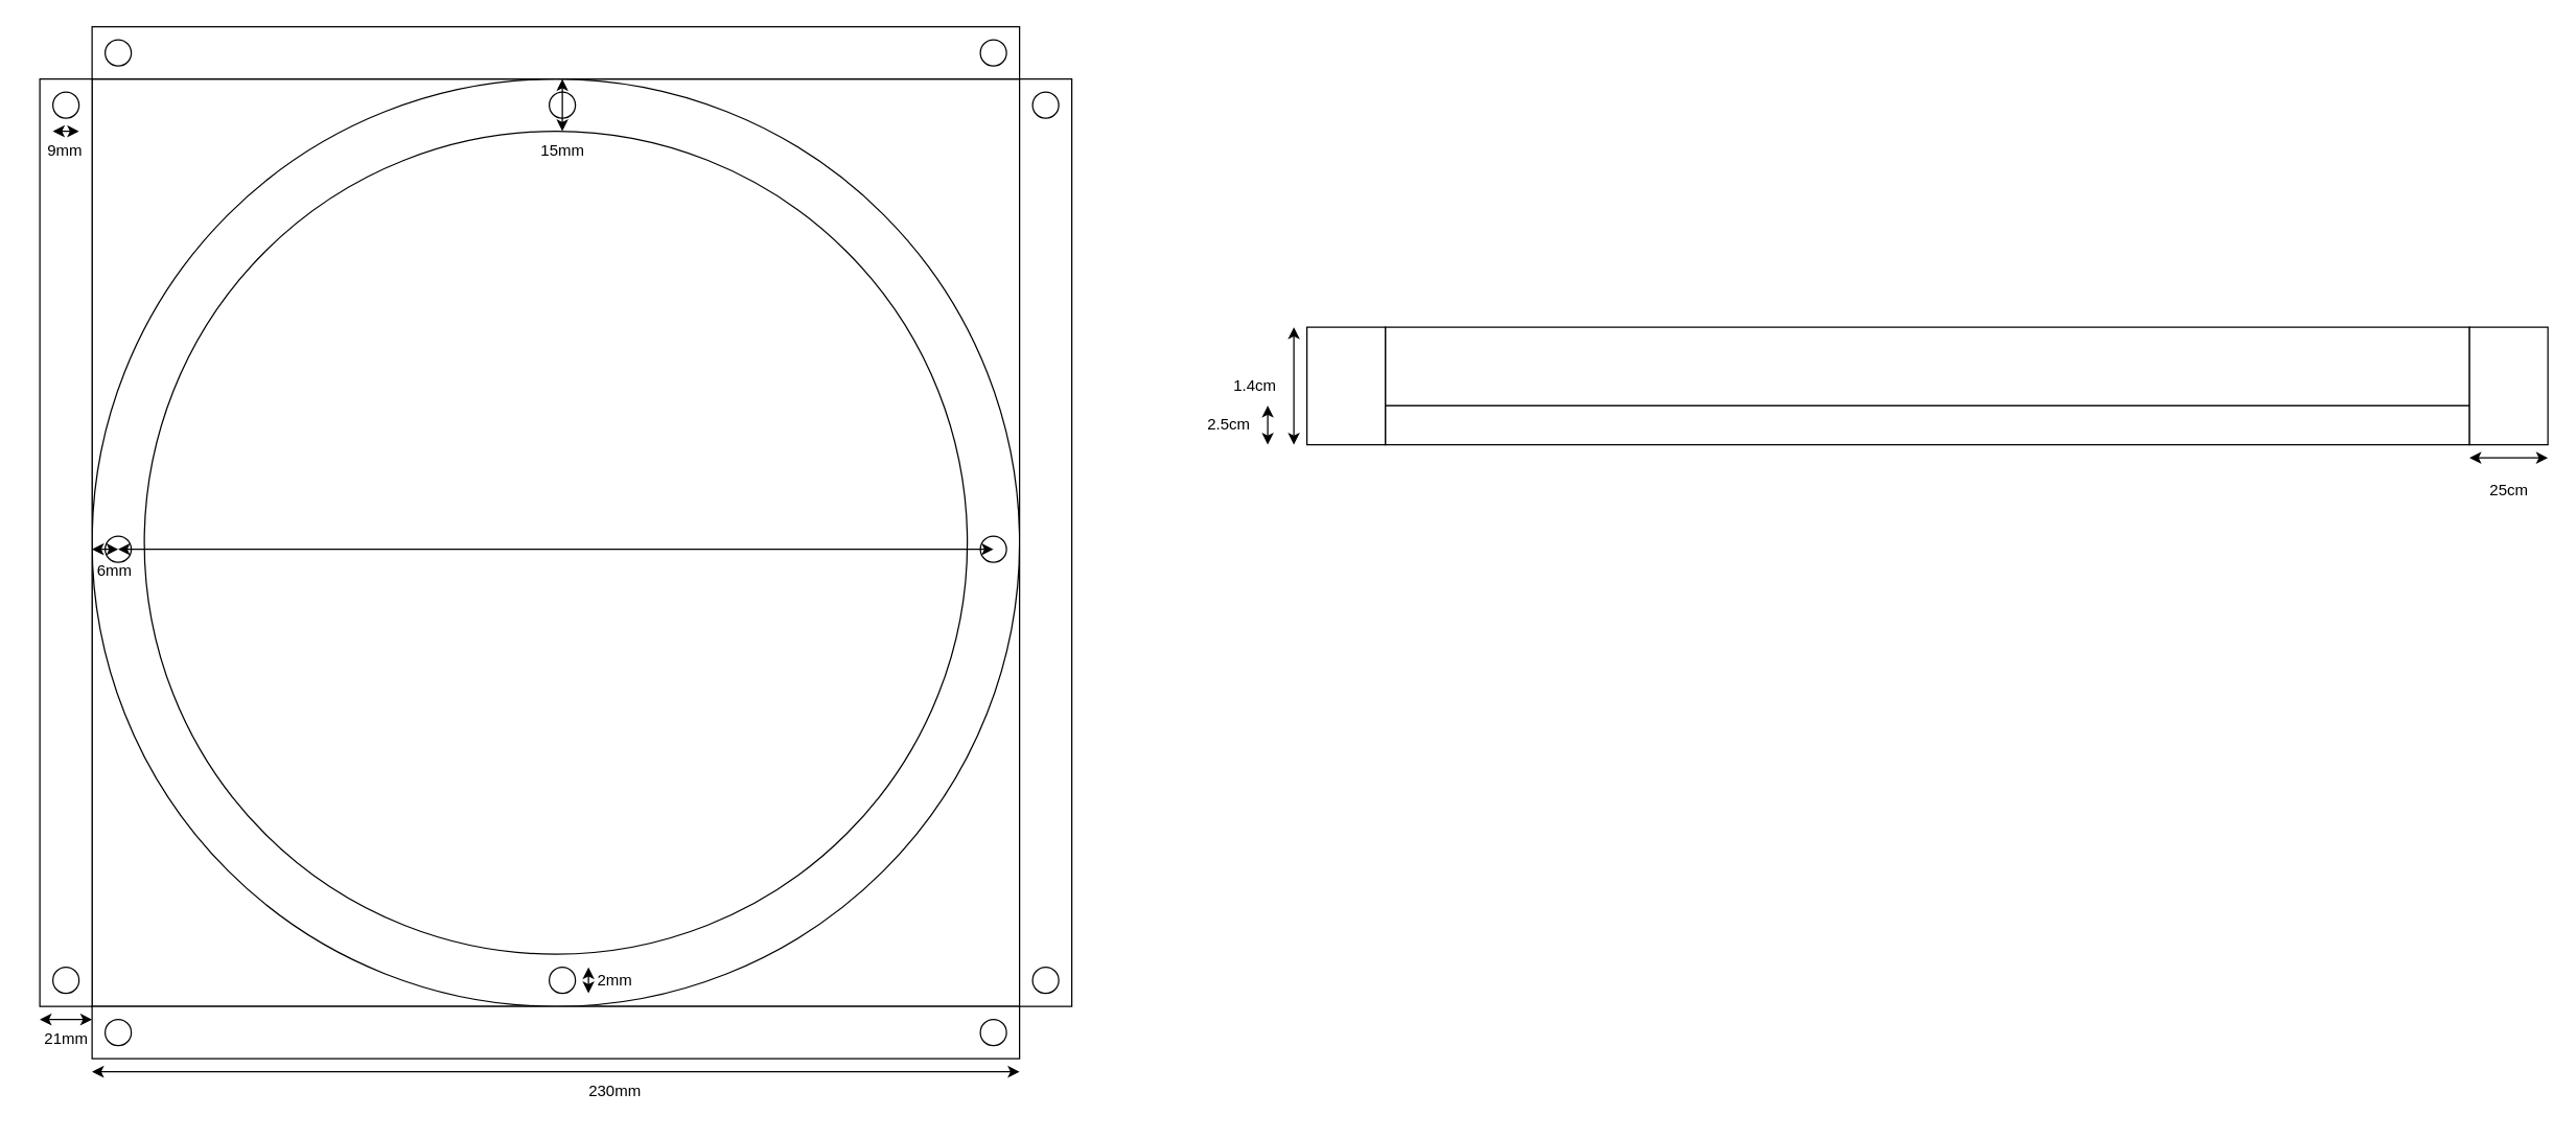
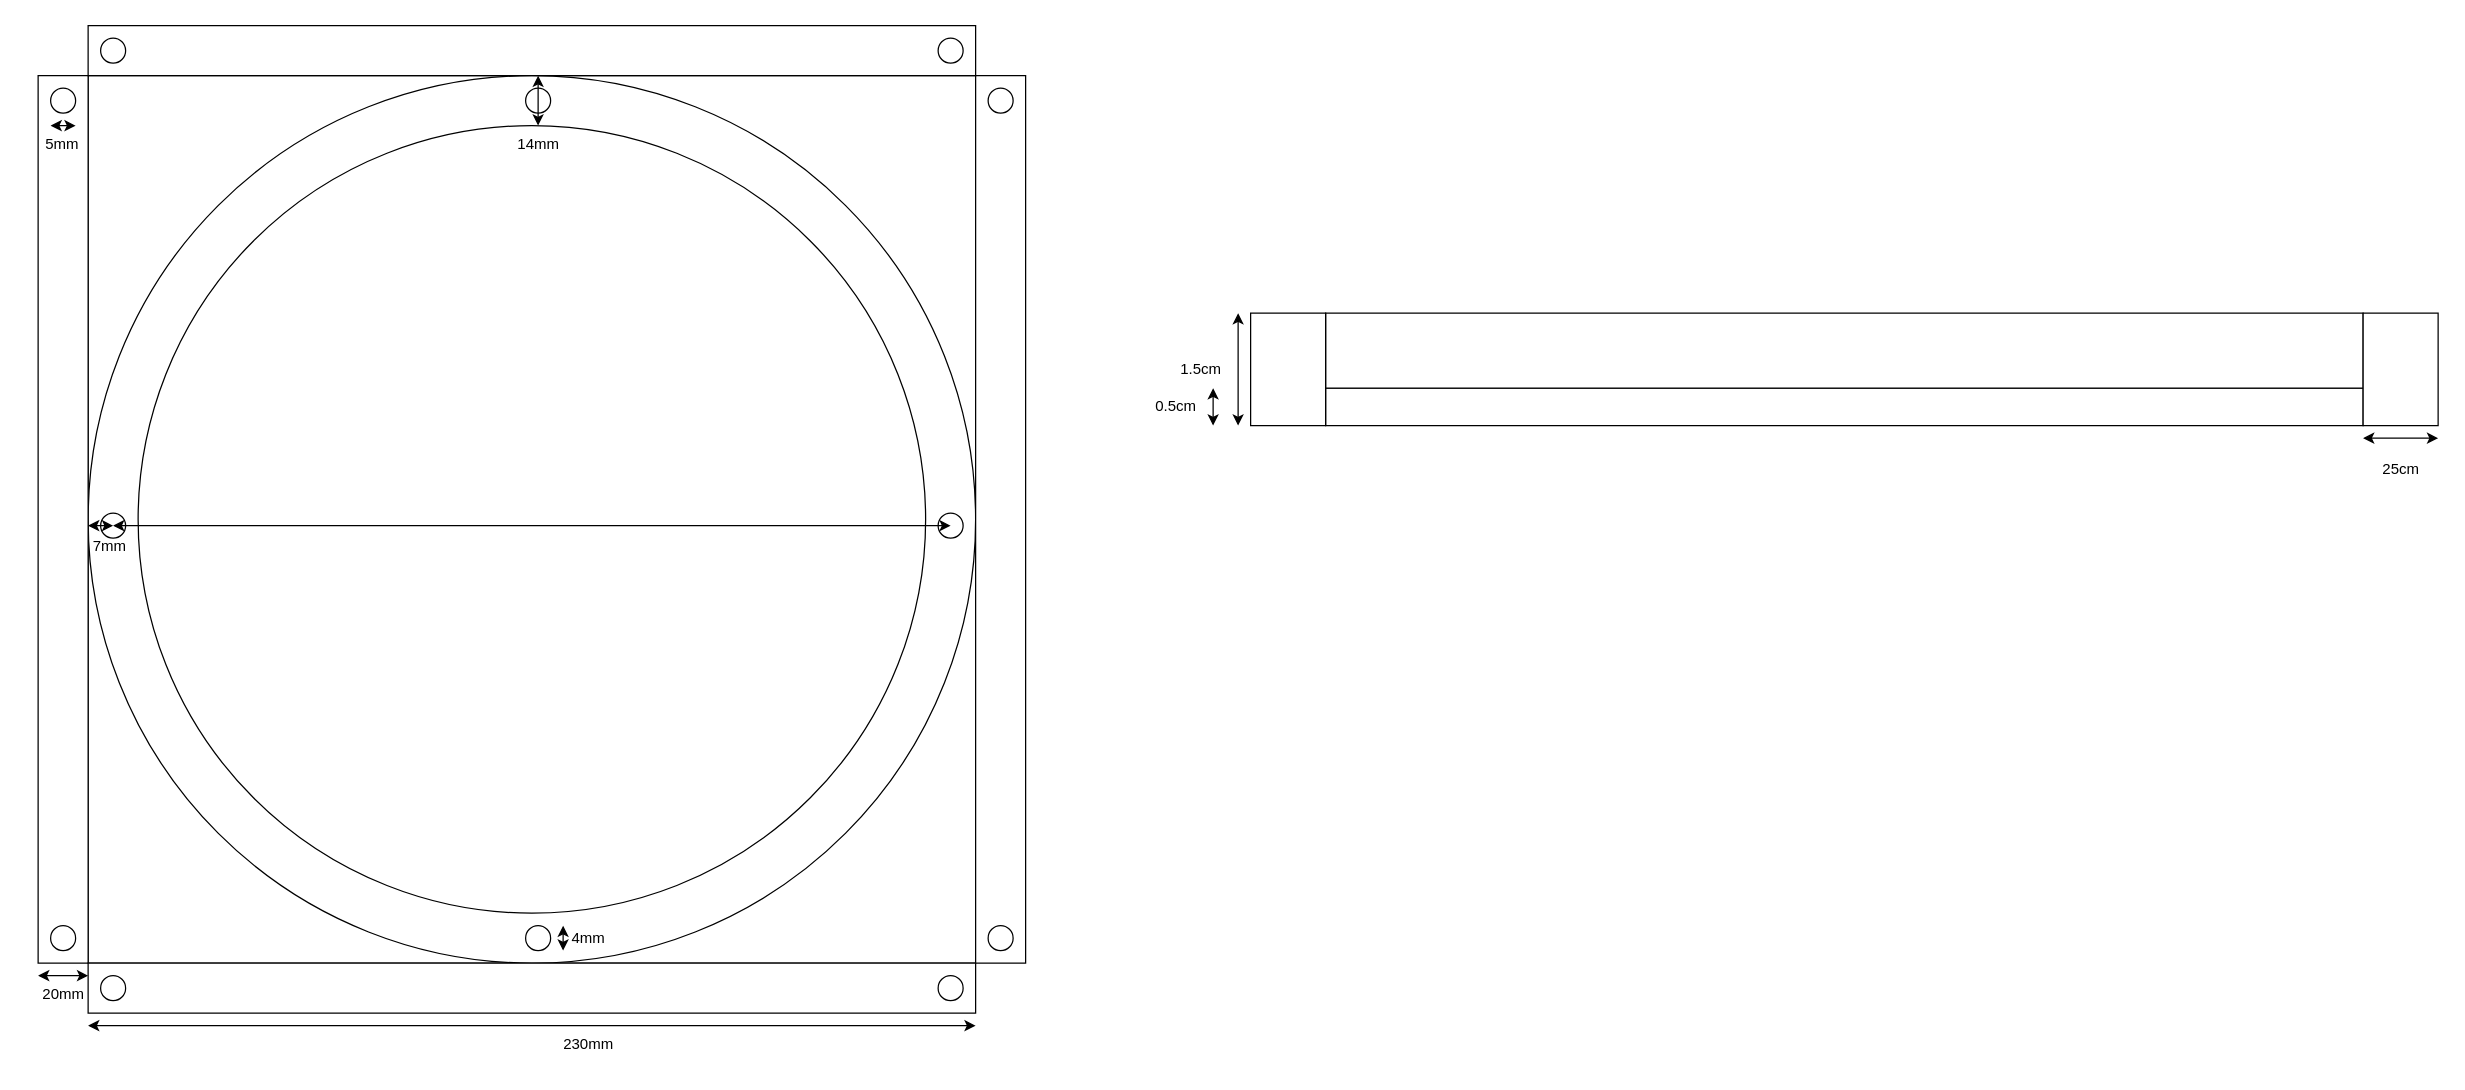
  <mxCell id="0" />
  <mxCell id="1" parent="0" />
  <mxCell id="2" value="" style="rounded=0;whiteSpace=wrap;html=1;" parent="1" vertex="1"><mxGeometry x="70" y="60" width="710" height="710" as="geometry" /></mxCell>
  <mxCell id="3" value="" style="ellipse;whiteSpace=wrap;html=1;aspect=fixed;" parent="1" vertex="1"><mxGeometry x="70" y="60" width="710" height="710" as="geometry" /></mxCell>
  <mxCell id="4" value="" style="ellipse;whiteSpace=wrap;html=1;aspect=fixed;" vertex="1" parent="1"><mxGeometry x="110" y="100" width="630" height="630" as="geometry" /></mxCell>
  <mxCell id="5" value="" style="rounded=0;whiteSpace=wrap;html=1;" vertex="1" parent="1"><mxGeometry x="30" y="60" width="40" height="710" as="geometry" /></mxCell>
  <mxCell id="6" value="" style="rounded=0;whiteSpace=wrap;html=1;" vertex="1" parent="1"><mxGeometry x="70" y="770" width="710" height="40" as="geometry" /></mxCell>
  <mxCell id="7" value="" style="rounded=0;whiteSpace=wrap;html=1;" vertex="1" parent="1"><mxGeometry x="780" y="60" width="40" height="710" as="geometry" /></mxCell>
  <mxCell id="8" value="" style="rounded=0;whiteSpace=wrap;html=1;" vertex="1" parent="1"><mxGeometry x="70" y="20" width="710" height="40" as="geometry" /></mxCell>
  <mxCell id="9" value="" style="ellipse;whiteSpace=wrap;html=1;aspect=fixed;" vertex="1" parent="1"><mxGeometry x="420" y="740" width="20" height="20" as="geometry" /></mxCell>
  <mxCell id="10" value="" style="ellipse;whiteSpace=wrap;html=1;aspect=fixed;" vertex="1" parent="1"><mxGeometry x="420" y="70" width="20" height="20" as="geometry" /></mxCell>
  <mxCell id="11" value="" style="ellipse;whiteSpace=wrap;html=1;aspect=fixed;" vertex="1" parent="1"><mxGeometry x="750" y="410" width="20" height="20" as="geometry" /></mxCell>
  <mxCell id="12" value="" style="ellipse;whiteSpace=wrap;html=1;aspect=fixed;" vertex="1" parent="1"><mxGeometry x="80" y="410" width="20" height="20" as="geometry" /></mxCell>
  <mxCell id="13" value="" style="endArrow=classic;startArrow=classic;html=1;rounded=0;" edge="1" parent="1"><mxGeometry width="50" height="50" relative="1" as="geometry"><mxPoint x="90" y="420" as="sourcePoint" /><mxPoint x="760" y="420" as="targetPoint" /></mxGeometry></mxCell>
  <mxCell id="14" value="" style="ellipse;whiteSpace=wrap;html=1;aspect=fixed;" vertex="1" parent="1"><mxGeometry x="40" y="70" width="20" height="20" as="geometry" /></mxCell>
  <mxCell id="15" value="" style="endArrow=classic;startArrow=classic;html=1;rounded=0;" edge="1" parent="1"><mxGeometry width="50" height="50" relative="1" as="geometry"><mxPoint x="450" y="760" as="sourcePoint" /><mxPoint x="450" y="740" as="targetPoint" /></mxGeometry></mxCell>
- <mxCell id="16" value="2mm" style="text;html=1;align=center;verticalAlign=middle;resizable=0;points=[];autosize=1;strokeColor=none;fillColor=none;" vertex="1" parent="1"><mxGeometry x="445" y="735" width="50" height="30" as="geometry" /></mxCell>
- <mxCell id="17" value="9mm" style="text;html=1;align=center;verticalAlign=middle;resizable=0;points=[];autosize=1;strokeColor=none;fillColor=none;" vertex="1" parent="1"><mxGeometry x="24" y="100" width="50" height="30" as="geometry" /></mxCell>
+ <mxCell id="16" value="4mm" style="text;html=1;align=center;verticalAlign=middle;resizable=0;points=[];autosize=1;strokeColor=none;fillColor=none;" vertex="1" parent="1"><mxGeometry x="445" y="735" width="50" height="30" as="geometry" /></mxCell>
+ <mxCell id="17" value="5mm" style="text;html=1;align=center;verticalAlign=middle;resizable=0;points=[];autosize=1;strokeColor=none;fillColor=none;" vertex="1" parent="1"><mxGeometry x="24" y="100" width="50" height="30" as="geometry" /></mxCell>
  <mxCell id="18" value="" style="endArrow=classic;startArrow=classic;html=1;rounded=0;" edge="1" parent="1"><mxGeometry width="50" height="50" relative="1" as="geometry"><mxPoint x="40" y="100" as="sourcePoint" /><mxPoint x="60" y="100" as="targetPoint" /></mxGeometry></mxCell>
  <mxCell id="19" value="" style="ellipse;whiteSpace=wrap;html=1;aspect=fixed;" vertex="1" parent="1"><mxGeometry x="80" y="30" width="20" height="20" as="geometry" /></mxCell>
  <mxCell id="20" value="" style="ellipse;whiteSpace=wrap;html=1;aspect=fixed;" vertex="1" parent="1"><mxGeometry x="750" y="30" width="20" height="20" as="geometry" /></mxCell>
  <mxCell id="21" value="" style="ellipse;whiteSpace=wrap;html=1;aspect=fixed;" vertex="1" parent="1"><mxGeometry x="790" y="70" width="20" height="20" as="geometry" /></mxCell>
  <mxCell id="22" value="" style="ellipse;whiteSpace=wrap;html=1;aspect=fixed;" vertex="1" parent="1"><mxGeometry x="790" y="740" width="20" height="20" as="geometry" /></mxCell>
  <mxCell id="23" value="" style="ellipse;whiteSpace=wrap;html=1;aspect=fixed;" vertex="1" parent="1"><mxGeometry x="750" y="780" width="20" height="20" as="geometry" /></mxCell>
  <mxCell id="24" value="" style="ellipse;whiteSpace=wrap;html=1;aspect=fixed;" vertex="1" parent="1"><mxGeometry x="80" y="780" width="20" height="20" as="geometry" /></mxCell>
  <mxCell id="25" value="" style="ellipse;whiteSpace=wrap;html=1;aspect=fixed;" vertex="1" parent="1"><mxGeometry x="40" y="740" width="20" height="20" as="geometry" /></mxCell>
  <mxCell id="26" value="" style="endArrow=classic;startArrow=classic;html=1;rounded=0;" edge="1" parent="1"><mxGeometry width="50" height="50" relative="1" as="geometry"><mxPoint y="60" as="sourcePoint" x="430" /><mxPoint y="100" as="targetPoint" x="430" /></mxGeometry></mxCell>
- <mxCell id="27" value="15mm" style="text;html=1;align=center;verticalAlign=middle;resizable=0;points=[];autosize=1;strokeColor=none;fillColor=none;" vertex="1" parent="1"><mxGeometry x="400" y="100" width="60" height="30" as="geometry" /></mxCell>
+ <mxCell id="27" value="14mm" style="text;html=1;align=center;verticalAlign=middle;resizable=0;points=[];autosize=1;strokeColor=none;fillColor=none;" vertex="1" parent="1"><mxGeometry x="400" y="100" width="60" height="30" as="geometry" /></mxCell>
  <mxCell id="28" value="" style="endArrow=classic;startArrow=classic;html=1;rounded=0;" edge="1" parent="1"><mxGeometry width="50" height="50" relative="1" as="geometry"><mxPoint x="70" y="420" as="sourcePoint" /><mxPoint x="90" y="420" as="targetPoint" /></mxGeometry></mxCell>
- <mxCell id="29" value="6mm" style="text;html=1;align=center;verticalAlign=middle;resizable=0;points=[];autosize=1;strokeColor=none;fillColor=none;" vertex="1" parent="1"><mxGeometry x="62" y="422" width="50" height="30" as="geometry" /></mxCell>
+ <mxCell id="29" value="7mm" style="text;html=1;align=center;verticalAlign=middle;resizable=0;points=[];autosize=1;strokeColor=none;fillColor=none;" vertex="1" parent="1"><mxGeometry x="62" y="422" width="50" height="30" as="geometry" /></mxCell>
  <mxCell id="30" value="" style="endArrow=classic;startArrow=classic;html=1;rounded=0;" edge="1" parent="1"><mxGeometry width="50" height="50" relative="1" as="geometry"><mxPoint x="70" y="820" as="sourcePoint" /><mxPoint x="780" y="820" as="targetPoint" /></mxGeometry></mxCell>
  <mxCell id="31" value="230mm" style="text;html=1;align=center;verticalAlign=middle;resizable=0;points=[];autosize=1;strokeColor=none;fillColor=none;" vertex="1" parent="1"><mxGeometry x="440" y="820" width="60" height="30" as="geometry" /></mxCell>
  <mxCell id="32" value="" style="endArrow=classic;startArrow=classic;html=1;rounded=0;" edge="1" parent="1"><mxGeometry width="50" height="50" relative="1" as="geometry"><mxPoint x="30" y="780" as="sourcePoint" /><mxPoint x="70" y="780" as="targetPoint" /></mxGeometry></mxCell>
- <mxCell id="33" value="21mm" style="text;html=1;align=center;verticalAlign=middle;resizable=0;points=[];autosize=1;strokeColor=none;fillColor=none;" vertex="1" parent="1"><mxGeometry x="20" y="780" width="60" height="30" as="geometry" /></mxCell>
+ <mxCell id="33" value="20mm" style="text;html=1;align=center;verticalAlign=middle;resizable=0;points=[];autosize=1;strokeColor=none;fillColor=none;" vertex="1" parent="1"><mxGeometry x="20" y="780" width="60" height="30" as="geometry" /></mxCell>
  <mxCell id="34" value="" style="rounded=0;whiteSpace=wrap;html=1;" vertex="1" parent="1"><mxGeometry x="1060" y="310" width="830" height="30" as="geometry" /></mxCell>
  <mxCell id="35" value="" style="endArrow=classic;startArrow=classic;html=1;rounded=0;" edge="1" parent="1"><mxGeometry width="50" height="50" relative="1" as="geometry"><mxPoint x="990" y="340" as="sourcePoint" /><mxPoint x="990" y="250" as="targetPoint" /></mxGeometry></mxCell>
  <mxCell id="36" value="" style="rounded=0;whiteSpace=wrap;html=1;" vertex="1" parent="1"><mxGeometry x="1060" y="250" width="830" height="60" as="geometry" /></mxCell>
- <mxCell id="37" value="1.4cm" style="text;html=1;align=center;verticalAlign=middle;resizable=0;points=[];autosize=1;strokeColor=none;fillColor=none;" vertex="1" parent="1"><mxGeometry x="930" y="280" width="60" height="30" as="geometry" /></mxCell>
+ <mxCell id="37" value="1.5cm" style="text;html=1;align=center;verticalAlign=middle;resizable=0;points=[];autosize=1;strokeColor=none;fillColor=none;" vertex="1" parent="1"><mxGeometry x="930" y="280" width="60" height="30" as="geometry" /></mxCell>
  <mxCell id="38" value="" style="endArrow=classic;startArrow=classic;html=1;rounded=0;" edge="1" parent="1"><mxGeometry width="50" height="50" relative="1" as="geometry"><mxPoint x="970" y="340" as="sourcePoint" /><mxPoint x="970" y="310" as="targetPoint" /></mxGeometry></mxCell>
- <mxCell id="39" value="2.5cm" style="text;html=1;align=center;verticalAlign=middle;resizable=0;points=[];autosize=1;strokeColor=none;fillColor=none;" vertex="1" parent="1"><mxGeometry x="910" y="310" width="60" height="30" as="geometry" /></mxCell>
+ <mxCell id="39" value="0.5cm" style="text;html=1;align=center;verticalAlign=middle;resizable=0;points=[];autosize=1;strokeColor=none;fillColor=none;" vertex="1" parent="1"><mxGeometry x="910" y="310" width="60" height="30" as="geometry" /></mxCell>
  <mxCell id="40" value="" style="rounded=0;whiteSpace=wrap;html=1;" vertex="1" parent="1"><mxGeometry x="1890" y="250" width="60" height="90" as="geometry" /></mxCell>
  <mxCell id="41" value="" style="endArrow=classic;startArrow=classic;html=1;rounded=0;" edge="1" parent="1"><mxGeometry width="50" height="50" relative="1" as="geometry"><mxPoint x="1890" y="350" as="sourcePoint" /><mxPoint x="1950" y="350" as="targetPoint" /></mxGeometry></mxCell>
  <mxCell id="42" value="25cm" style="text;html=1;align=center;verticalAlign=middle;resizable=0;points=[];autosize=1;strokeColor=none;fillColor=none;" vertex="1" parent="1"><mxGeometry x="1895" y="360" width="50" height="30" as="geometry" /></mxCell>
  <mxCell id="43" value="" style="rounded=0;whiteSpace=wrap;html=1;" vertex="1" parent="1"><mxGeometry x="1000" y="250" width="60" height="90" as="geometry" /></mxCell>
